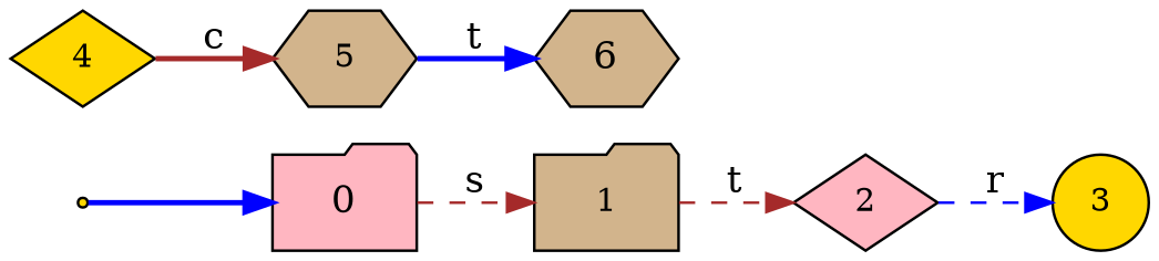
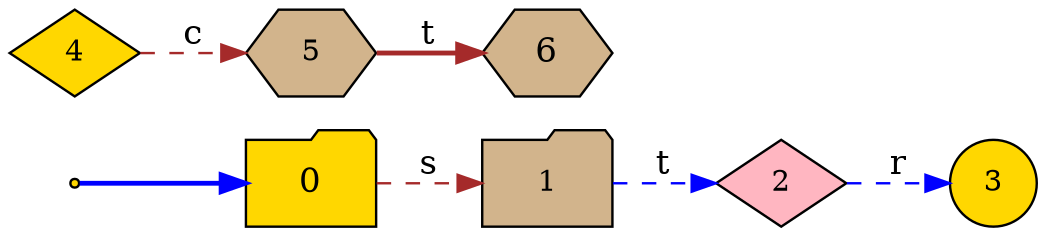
  digraph {
    rankdir=LR
    node [fillcolor=tan fontsize=12 shape=folder style=filled]
    edge [color=brown style=dashed]
-   n1 [fillcolor=lightpink fontsize=14 label=0]
+   n1 [fillcolor=gold fontsize=14 label=0]
    n2 [label=1]
    n3 [fillcolor=lightpink label=2 shape=diamond]
    n4 [fillcolor=gold label=3 shape=circle]
    n5 [fillcolor=gold label=4 shape=diamond]
    n6 [label=5 shape=hexagon]
    n7 [fontsize=14 label=6 shape=hexagon]
    n8 [fillcolor=gold fontsize=14 label=6 shape=point]
    n1 -> n2 [label=s]
-   n2 -> n3 [label=t]
+   n2 -> n3 [color=blue label=t]
    n3 -> n4 [color=blue label=r]
-   n5 -> n6 [label=c style=bold]
-   n6 -> n7 [color=blue label=t style=bold]
+   n5 -> n6 [label=c]
+   n6 -> n7 [label=t style=bold]
    n8 -> n1 [color=blue style=bold]
  }
